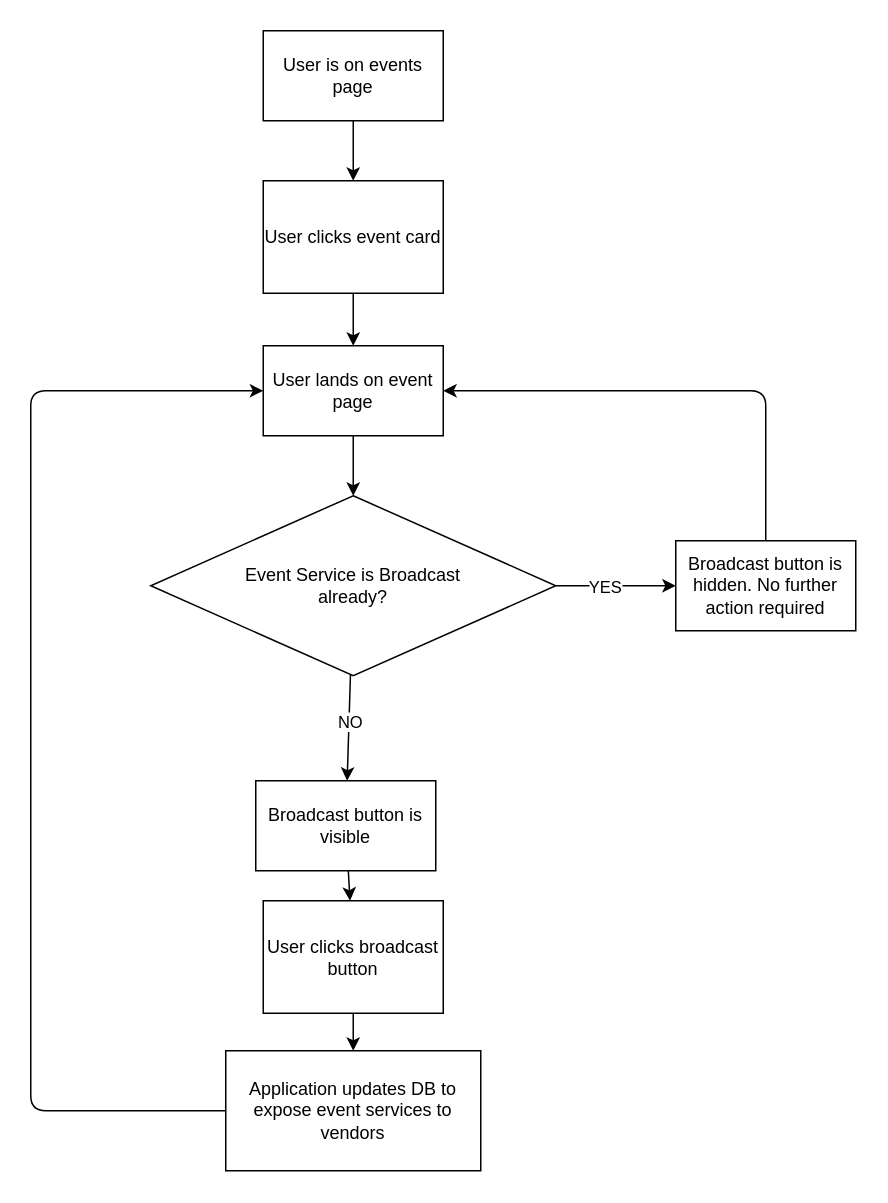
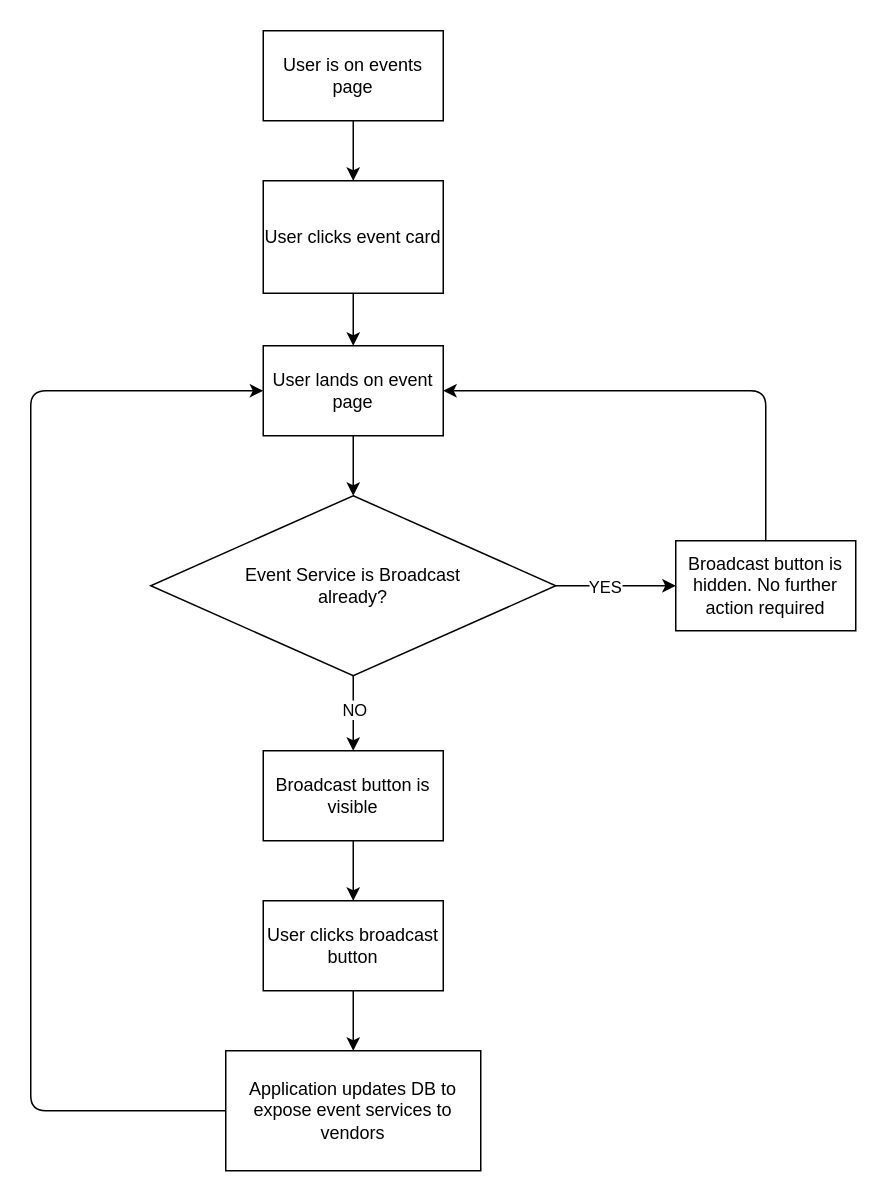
  <mxCell id="0" />
  <mxCell id="1" parent="0" />
  <mxCell id="2" value="" style="edgeStyle=none;html=1;" parent="1" source="3" target="5" edge="1"><mxGeometry relative="1" as="geometry" /></mxCell>
  <mxCell id="3" value="User is on events page" style="rounded=0;whiteSpace=wrap;html=1;" parent="1" vertex="1"><mxGeometry x="175" y="20" width="120" height="60" as="geometry" /></mxCell>
  <mxCell id="4" value="" style="edgeStyle=none;html=1;" parent="1" source="5" target="7" edge="1"><mxGeometry relative="1" as="geometry" /></mxCell>
  <mxCell id="5" value="User clicks event card" style="whiteSpace=wrap;html=1;rounded=0;" parent="1" vertex="1"><mxGeometry x="175" y="120" width="120" height="75" as="geometry" /></mxCell>
  <mxCell id="6" value="" style="edgeStyle=none;html=1;" parent="1" source="7" target="12" edge="1"><mxGeometry relative="1" as="geometry" /></mxCell>
  <mxCell id="7" value="User lands on event page" style="whiteSpace=wrap;html=1;rounded=0;" parent="1" vertex="1"><mxGeometry x="175" y="230" width="120" height="60" as="geometry" /></mxCell>
  <mxCell id="8" value="" style="edgeStyle=none;html=1;" parent="1" source="12" target="14" edge="1"><mxGeometry relative="1" as="geometry" /></mxCell>
  <mxCell id="9" value="NO" style="edgeLabel;html=1;align=center;verticalAlign=middle;resizable=0;points=[];" parent="8" vertex="1" connectable="0"><mxGeometry x="-0.136" relative="1" as="geometry"><mxPoint as="offset" /></mxGeometry></mxCell>
  <mxCell id="10" value="" style="edgeStyle=none;html=1;" parent="1" source="12" target="16" edge="1"><mxGeometry relative="1" as="geometry" /></mxCell>
  <mxCell id="11" value="YES" style="edgeLabel;html=1;align=center;verticalAlign=middle;resizable=0;points=[];" parent="10" vertex="1" connectable="0"><mxGeometry x="0.29" y="-1" relative="1" as="geometry"><mxPoint x="-20" y="-1" as="offset" /></mxGeometry></mxCell>
  <mxCell id="12" value="Event Service is Broadcast&lt;br&gt;already?" style="rhombus;whiteSpace=wrap;html=1;rounded=0;" parent="1" vertex="1"><mxGeometry x="100" y="330" width="270" height="120" as="geometry" /></mxCell>
  <mxCell id="13" value="" style="edgeStyle=none;html=1;" edge="1" parent="1" source="14" target="18"><mxGeometry relative="1" as="geometry" /></mxCell>
- <mxCell id="14" value="Broadcast button is visible" style="whiteSpace=wrap;html=1;rounded=0;" parent="1" vertex="1"><mxGeometry x="170" y="520" width="120" height="60" as="geometry" /></mxCell>
+ <mxCell id="14" value="Broadcast button is visible" style="whiteSpace=wrap;html=1;rounded=0;" parent="1" vertex="1"><mxGeometry x="175" y="500" width="120" height="60" as="geometry" /></mxCell>
  <mxCell id="15" style="edgeStyle=none;html=1;entryX=1;entryY=0.5;entryDx=0;entryDy=0;" edge="1" parent="1" source="16" target="7"><mxGeometry relative="1" as="geometry"><Array as="points"><mxPoint x="510" y="260" /></Array></mxGeometry></mxCell>
  <mxCell id="16" value="Broadcast button is hidden. No further action required" style="whiteSpace=wrap;html=1;rounded=0;" parent="1" vertex="1"><mxGeometry x="450" y="360" width="120" height="60" as="geometry" /></mxCell>
  <mxCell id="17" value="" style="edgeStyle=none;html=1;" edge="1" parent="1" source="18" target="20"><mxGeometry relative="1" as="geometry" /></mxCell>
- <mxCell id="18" value="User clicks broadcast button" style="whiteSpace=wrap;html=1;rounded=0;" vertex="1" parent="1"><mxGeometry x="175" y="600" width="120" height="75" as="geometry" /></mxCell>
+ <mxCell id="18" value="User clicks broadcast button" style="whiteSpace=wrap;html=1;rounded=0;" vertex="1" parent="1"><mxGeometry x="175" y="600" width="120" height="60" as="geometry" /></mxCell>
  <mxCell id="19" style="edgeStyle=none;html=1;entryX=0;entryY=0.5;entryDx=0;entryDy=0;" edge="1" parent="1" source="20" target="7"><mxGeometry relative="1" as="geometry"><Array as="points"><mxPoint x="20" y="740" /><mxPoint x="20" y="260" /></Array></mxGeometry></mxCell>
  <mxCell id="20" value="Application updates DB to expose event services to vendors" style="whiteSpace=wrap;html=1;rounded=0;" vertex="1" parent="1"><mxGeometry x="150" y="700" width="170" height="80" as="geometry" /></mxCell>
